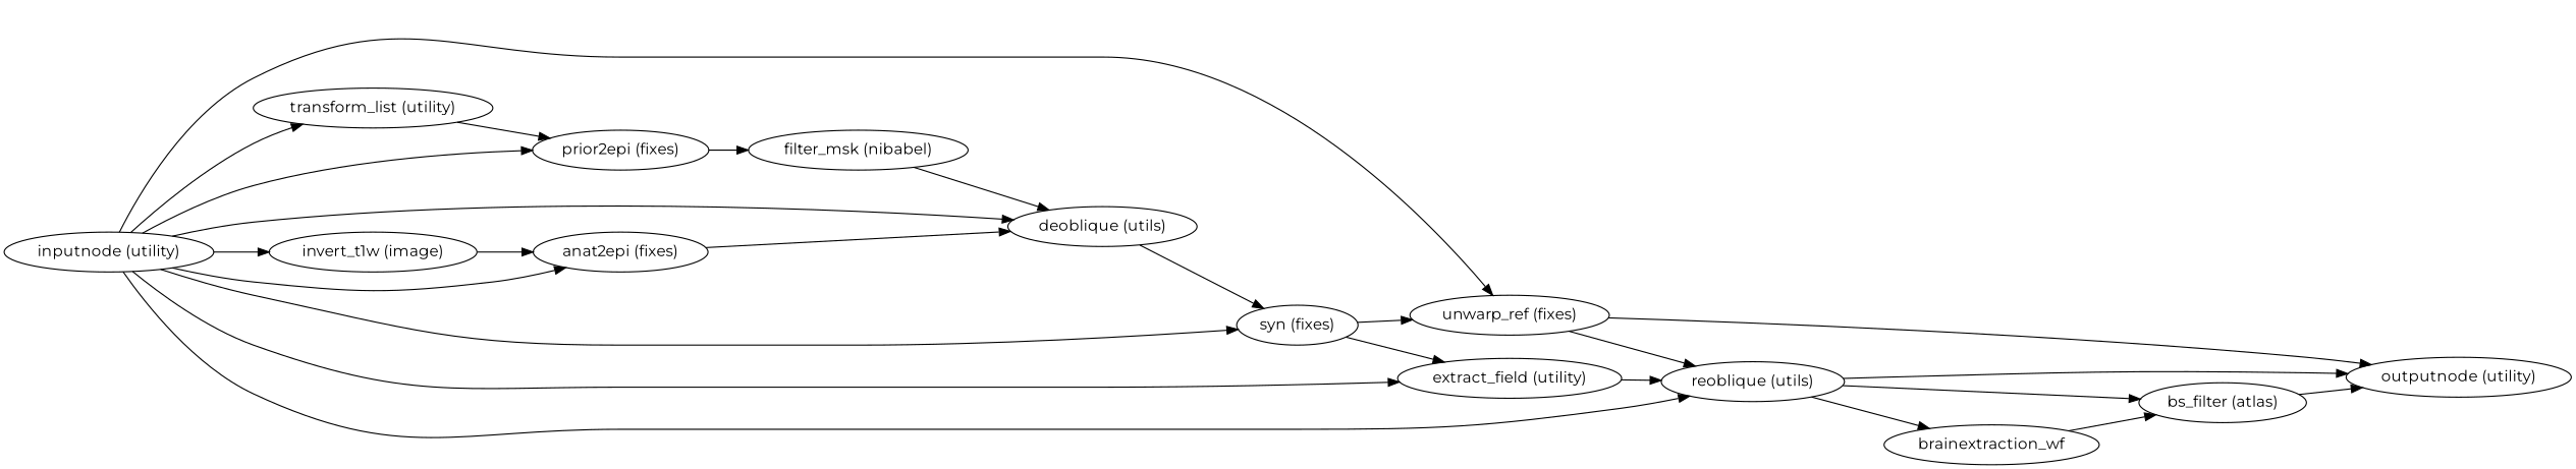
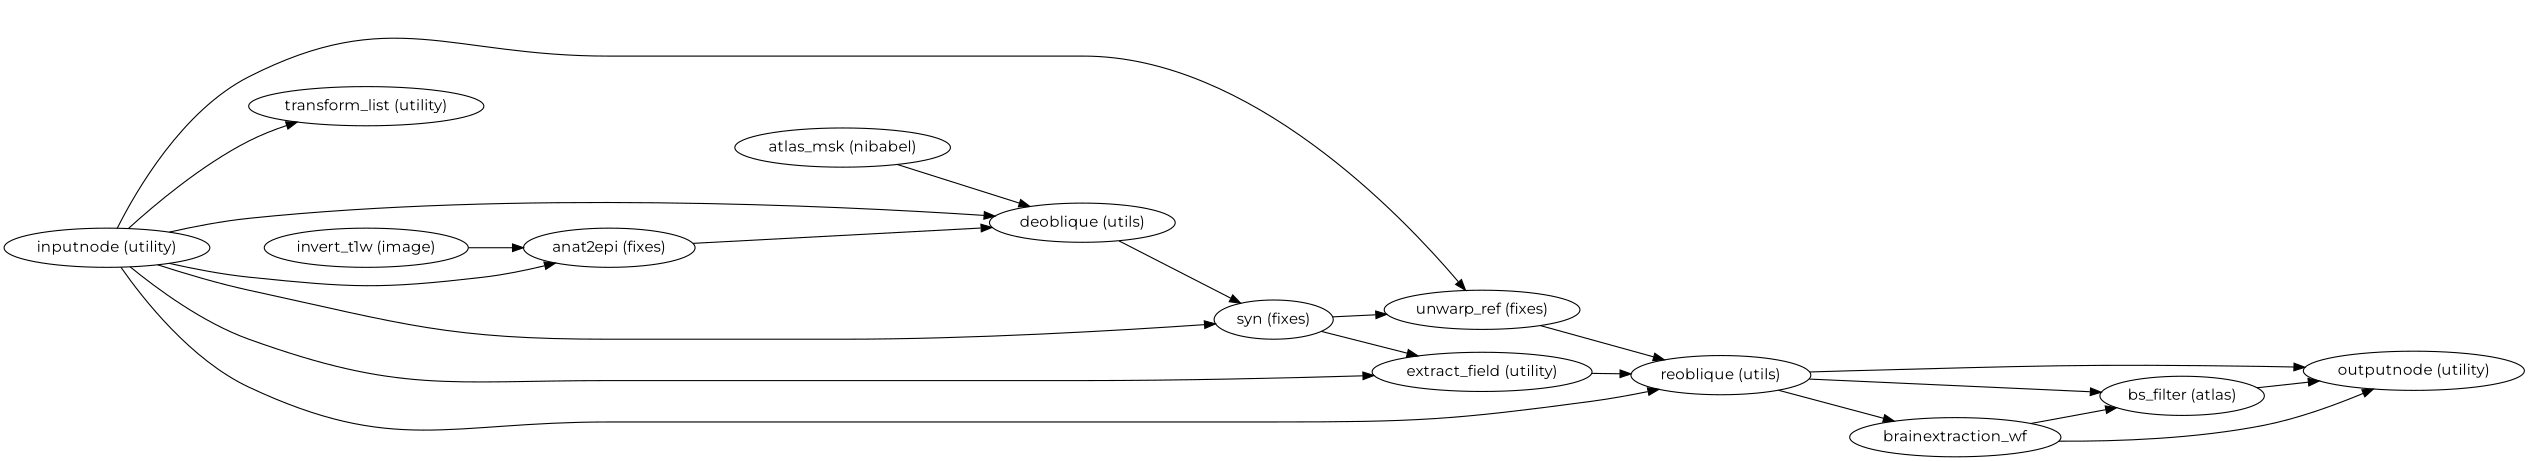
  strict digraph {
    fontname=Montserrat
    rankdir=LR
    node [fontname=Montserrat]
    edge [fontname=Montserrat]
    "inputnode (utility)"
    "transform_list (utility)"
    "invert_t1w (image)"
    "anat2epi (fixes)"
    "deoblique (utils)"
    "reoblique (utils)"
    "syn (fixes)"
    "unwarp_ref (fixes)"
-   "prior2epi (fixes)"
    "extract_field (utility)"
    brainextraction_wf
    n12 [label="bs_filter (atlas)"]
    "outputnode (utility)"
-   "atlas_msk (nibabel)" [label="filter_msk (nibabel)"]
+   "atlas_msk (nibabel)"
    "inputnode (utility)" -> "transform_list (utility)"
-   "inputnode (utility)" -> "invert_t1w (image)"
    "inputnode (utility)" -> "anat2epi (fixes)"
    "inputnode (utility)" -> "deoblique (utils)"
    "inputnode (utility)" -> "reoblique (utils)"
    "inputnode (utility)" -> "syn (fixes)"
    "inputnode (utility)" -> "unwarp_ref (fixes)"
-   "inputnode (utility)" -> "prior2epi (fixes)"
    "inputnode (utility)" -> "extract_field (utility)"
-   "transform_list (utility)" -> "prior2epi (fixes)"
    "invert_t1w (image)" -> "anat2epi (fixes)"
    "anat2epi (fixes)" -> "deoblique (utils)"
    "deoblique (utils)" -> "syn (fixes)"
    "reoblique (utils)" -> brainextraction_wf
    "reoblique (utils)" -> n12
    "reoblique (utils)" -> "outputnode (utility)"
    "syn (fixes)" -> "unwarp_ref (fixes)"
    "syn (fixes)" -> "extract_field (utility)"
    "unwarp_ref (fixes)" -> "reoblique (utils)"
-   "prior2epi (fixes)" -> "atlas_msk (nibabel)"
    "extract_field (utility)" -> "reoblique (utils)"
    brainextraction_wf -> n12
-   "unwarp_ref (fixes)" -> "outputnode (utility)"
+   brainextraction_wf -> "outputnode (utility)"
    n12 -> "outputnode (utility)"
    "atlas_msk (nibabel)" -> "deoblique (utils)"
  }
